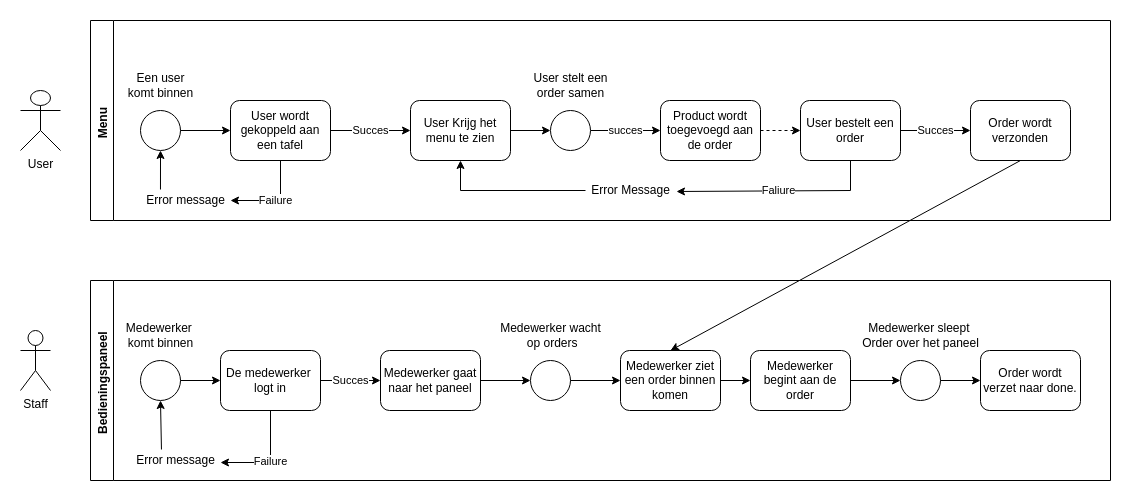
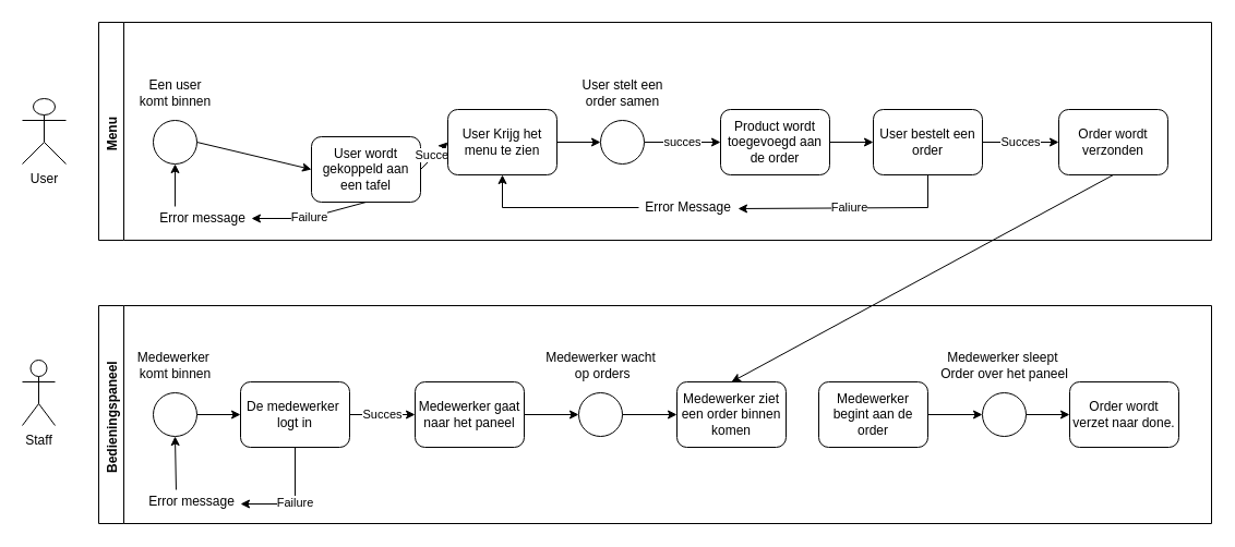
  <mxCell id="0" />
  <mxCell id="1" parent="0" />
  <mxCell id="2" value="Menu " style="swimlane;horizontal=0;" vertex="1" parent="1"><mxGeometry x="90" y="20" width="1020" height="200" as="geometry" /></mxCell>
  <mxCell id="3" value="" style="ellipse;whiteSpace=wrap;html=1;" vertex="1" parent="2"><mxGeometry x="50" y="90" width="40" height="40" as="geometry" /></mxCell>
  <mxCell id="4" value="Een user &lt;br&gt;komt binnen" style="text;html=1;align=center;verticalAlign=middle;resizable=0;points=[];autosize=1;strokeColor=none;fillColor=none;" vertex="1" parent="2"><mxGeometry x="30" y="50" width="80" height="30" as="geometry" /></mxCell>
  <mxCell id="5" value="" style="endArrow=classic;html=1;rounded=0;exitX=1;exitY=0.5;exitDx=0;exitDy=0;entryX=0;entryY=0.5;entryDx=0;entryDy=0;" edge="1" parent="2" source="3" target="6"><mxGeometry width="50" height="50" relative="1" as="geometry"><mxPoint x="150" y="140" as="sourcePoint" /><mxPoint x="170" y="117" as="targetPoint" /></mxGeometry></mxCell>
- <mxCell id="6" value="User wordt gekoppeld aan een tafel" style="rounded=1;whiteSpace=wrap;html=1;" vertex="1" parent="2"><mxGeometry x="140" y="80" width="100" height="60" as="geometry" /></mxCell>
+ <mxCell id="6" value="User wordt gekoppeld aan een tafel" style="rounded=1;whiteSpace=wrap;html=1;" vertex="1" parent="2"><mxGeometry x="195" y="105" width="100" height="60" as="geometry" /></mxCell>
  <mxCell id="7" value="Succes" style="endArrow=classic;html=1;rounded=0;exitX=1;exitY=0.5;exitDx=0;exitDy=0;entryX=0;entryY=0.5;entryDx=0;entryDy=0;" edge="1" parent="2" source="6" target="11"><mxGeometry width="50" height="50" relative="1" as="geometry"><mxPoint x="320" y="140" as="sourcePoint" /><mxPoint x="330" y="110" as="targetPoint" /></mxGeometry></mxCell>
  <mxCell id="8" value="Failure" style="endArrow=classic;html=1;rounded=0;exitX=0.5;exitY=1;exitDx=0;exitDy=0;" edge="1" parent="2" source="6"><mxGeometry width="50" height="50" relative="1" as="geometry"><mxPoint x="160" y="210" as="sourcePoint" /><mxPoint x="140" y="180" as="targetPoint" /><Array as="points"><mxPoint x="190" y="180" /></Array></mxGeometry></mxCell>
  <mxCell id="9" value="Error message" style="text;html=1;align=center;verticalAlign=middle;resizable=0;points=[];autosize=1;strokeColor=none;fillColor=none;" vertex="1" parent="2"><mxGeometry x="50" y="170" width="90" height="20" as="geometry" /></mxCell>
  <mxCell id="10" value="" style="endArrow=classic;html=1;rounded=0;exitX=0.222;exitY=-0.05;exitDx=0;exitDy=0;exitPerimeter=0;entryX=0.5;entryY=1;entryDx=0;entryDy=0;" edge="1" parent="2" source="9" target="3"><mxGeometry width="50" height="50" relative="1" as="geometry"><mxPoint x="250" y="220" as="sourcePoint" /><mxPoint x="300" y="170" as="targetPoint" /></mxGeometry></mxCell>
  <mxCell id="11" value="User Krijg het menu te zien" style="rounded=1;whiteSpace=wrap;html=1;" vertex="1" parent="2"><mxGeometry x="320" y="80" width="100" height="60" as="geometry" /></mxCell>
  <mxCell id="12" value="" style="endArrow=classic;html=1;rounded=0;exitX=1;exitY=0.5;exitDx=0;exitDy=0;entryX=0;entryY=0.5;entryDx=0;entryDy=0;" edge="1" parent="2" source="11" target="16"><mxGeometry width="50" height="50" relative="1" as="geometry"><mxPoint x="460" y="140" as="sourcePoint" /><mxPoint x="460" y="160" as="targetPoint" /><Array as="points" /></mxGeometry></mxCell>
- <mxCell id="13" value="" style="edgeStyle=orthogonalEdgeStyle;rounded=0;orthogonalLoop=1;jettySize=auto;html=1;entryX=0;entryY=0.5;entryDx=0;entryDy=0;dashed=1;" edge="1" parent="2" source="14" target="18"><mxGeometry relative="1" as="geometry"><mxPoint x="720" y="110" as="targetPoint" /></mxGeometry></mxCell>
+ <mxCell id="13" value="" style="edgeStyle=orthogonalEdgeStyle;rounded=0;orthogonalLoop=1;jettySize=auto;html=1;entryX=0;entryY=0.5;entryDx=0;entryDy=0;" edge="1" parent="2" source="14" target="18"><mxGeometry relative="1" as="geometry"><mxPoint x="720" y="110" as="targetPoint" /></mxGeometry></mxCell>
  <mxCell id="14" value="Product wordt toegevoegd aan de order" style="rounded=1;whiteSpace=wrap;html=1;" vertex="1" parent="2"><mxGeometry x="570" y="80" width="100" height="60" as="geometry" /></mxCell>
  <mxCell id="15" value="succes" style="edgeStyle=orthogonalEdgeStyle;rounded=0;orthogonalLoop=1;jettySize=auto;html=1;" edge="1" parent="2" source="16" target="14"><mxGeometry relative="1" as="geometry" /></mxCell>
  <mxCell id="16" value="" style="ellipse;whiteSpace=wrap;html=1;" vertex="1" parent="2"><mxGeometry x="460" y="90" width="40" height="40" as="geometry" /></mxCell>
  <mxCell id="17" value="User stelt een &lt;br&gt;order samen" style="text;html=1;align=center;verticalAlign=middle;resizable=0;points=[];autosize=1;strokeColor=none;fillColor=none;" vertex="1" parent="2"><mxGeometry x="435" y="50" width="90" height="30" as="geometry" /></mxCell>
  <mxCell id="18" value="User bestelt een order" style="rounded=1;whiteSpace=wrap;html=1;" vertex="1" parent="2"><mxGeometry x="710" y="80" width="100" height="60" as="geometry" /></mxCell>
  <mxCell id="19" value="Succes" style="endArrow=classic;html=1;rounded=0;exitX=1;exitY=0.5;exitDx=0;exitDy=0;entryX=0;entryY=0.5;entryDx=0;entryDy=0;" edge="1" parent="2" source="18" target="20"><mxGeometry width="50" height="50" relative="1" as="geometry"><mxPoint x="890" y="130" as="sourcePoint" /><mxPoint x="900" y="110" as="targetPoint" /></mxGeometry></mxCell>
  <mxCell id="20" value="Order wordt verzonden" style="rounded=1;whiteSpace=wrap;html=1;" vertex="1" parent="2"><mxGeometry x="880" y="80" width="100" height="60" as="geometry" /></mxCell>
  <mxCell id="21" value="Bedieningspaneel " style="swimlane;horizontal=0;" vertex="1" parent="1"><mxGeometry x="90" y="280" width="1020" height="200" as="geometry" /></mxCell>
  <mxCell id="22" value="" style="ellipse;whiteSpace=wrap;html=1;" vertex="1" parent="21"><mxGeometry x="50" y="80" width="40" height="40" as="geometry" /></mxCell>
  <mxCell id="23" value="Medewerker&amp;nbsp;&lt;br&gt;komt binnen" style="text;html=1;align=center;verticalAlign=middle;resizable=0;points=[];autosize=1;strokeColor=none;fillColor=none;" vertex="1" parent="21"><mxGeometry x="30" y="40" width="80" height="30" as="geometry" /></mxCell>
  <mxCell id="24" value="De medewerker&amp;nbsp; logt in" style="rounded=1;whiteSpace=wrap;html=1;" vertex="1" parent="21"><mxGeometry x="130" y="70" width="100" height="60" as="geometry" /></mxCell>
  <mxCell id="25" value="" style="endArrow=classic;html=1;rounded=0;exitX=1;exitY=0.5;exitDx=0;exitDy=0;entryX=0;entryY=0.5;entryDx=0;entryDy=0;" edge="1" parent="21" source="22" target="24"><mxGeometry width="50" height="50" relative="1" as="geometry"><mxPoint x="870" as="sourcePoint" /><mxPoint x="170" y="100" as="targetPoint" /></mxGeometry></mxCell>
  <mxCell id="26" value="Failure" style="endArrow=classic;html=1;rounded=0;exitX=0.5;exitY=1;exitDx=0;exitDy=0;entryX=1;entryY=0.6;entryDx=0;entryDy=0;entryPerimeter=0;" edge="1" parent="21" source="24" target="27"><mxGeometry width="50" height="50" relative="1" as="geometry"><mxPoint x="310" y="170" as="sourcePoint" /><mxPoint x="110" y="180" as="targetPoint" /><Array as="points"><mxPoint x="180" y="182" /></Array></mxGeometry></mxCell>
  <mxCell id="27" value="Error message" style="text;html=1;align=center;verticalAlign=middle;resizable=0;points=[];autosize=1;strokeColor=none;fillColor=none;" vertex="1" parent="21"><mxGeometry x="40" y="170" width="90" height="20" as="geometry" /></mxCell>
  <mxCell id="28" value="" style="endArrow=classic;html=1;rounded=0;exitX=0.344;exitY=-0.05;exitDx=0;exitDy=0;exitPerimeter=0;entryX=0.5;entryY=1;entryDx=0;entryDy=0;" edge="1" parent="21" source="27" target="22"><mxGeometry width="50" height="50" relative="1" as="geometry"><mxPoint x="90" y="180" as="sourcePoint" /><mxPoint x="140" y="130" as="targetPoint" /></mxGeometry></mxCell>
  <mxCell id="29" value="Succes" style="endArrow=classic;html=1;rounded=0;exitX=1;exitY=0.5;exitDx=0;exitDy=0;entryX=0;entryY=0.5;entryDx=0;entryDy=0;" edge="1" parent="21" source="24" target="30"><mxGeometry width="50" height="50" relative="1" as="geometry"><mxPoint x="290" y="130" as="sourcePoint" /><mxPoint x="310" y="100" as="targetPoint" /></mxGeometry></mxCell>
  <mxCell id="30" value="Medewerker gaat naar het paneel" style="rounded=1;whiteSpace=wrap;html=1;" vertex="1" parent="21"><mxGeometry x="290" y="70" width="100" height="60" as="geometry" /></mxCell>
  <mxCell id="31" value="" style="endArrow=classic;html=1;rounded=0;exitX=1;exitY=0.5;exitDx=0;exitDy=0;entryX=0;entryY=0.5;entryDx=0;entryDy=0;" edge="1" parent="21" source="30" target="32"><mxGeometry width="50" height="50" relative="1" as="geometry"><mxPoint x="540" y="110" as="sourcePoint" /><mxPoint x="460" y="100" as="targetPoint" /></mxGeometry></mxCell>
  <mxCell id="32" value="" style="ellipse;whiteSpace=wrap;html=1;" vertex="1" parent="21"><mxGeometry x="440" y="80" width="40" height="40" as="geometry" /></mxCell>
  <mxCell id="33" value="Medewerker wacht&lt;br&gt;&amp;nbsp;op orders" style="text;html=1;align=center;verticalAlign=middle;resizable=0;points=[];autosize=1;strokeColor=none;fillColor=none;" vertex="1" parent="21"><mxGeometry x="400" y="40" width="120" height="30" as="geometry" /></mxCell>
  <mxCell id="34" value="" style="endArrow=classic;html=1;rounded=0;exitX=1;exitY=0.5;exitDx=0;exitDy=0;entryX=0;entryY=0.5;entryDx=0;entryDy=0;" edge="1" parent="21" source="32" target="35"><mxGeometry width="50" height="50" relative="1" as="geometry"><mxPoint x="520" y="150" as="sourcePoint" /><mxPoint x="560" y="100" as="targetPoint" /><Array as="points"><mxPoint x="530" y="100" /></Array></mxGeometry></mxCell>
  <mxCell id="35" value="Medewerker ziet een order binnen komen" style="rounded=1;whiteSpace=wrap;html=1;" vertex="1" parent="21"><mxGeometry x="530" y="70" width="100" height="60" as="geometry" /></mxCell>
- <mxCell id="36" value="" style="endArrow=classic;html=1;rounded=0;exitX=1;exitY=0.5;exitDx=0;exitDy=0;entryX=0;entryY=0.5;entryDx=0;entryDy=0;" edge="1" parent="21" source="35" target="37"><mxGeometry width="50" height="50" relative="1" as="geometry"><mxPoint x="700" y="150" as="sourcePoint" /><mxPoint x="750" y="100" as="targetPoint" /></mxGeometry></mxCell>
  <mxCell id="37" value="Medewerker begint aan de order" style="rounded=1;whiteSpace=wrap;html=1;" vertex="1" parent="21"><mxGeometry x="660" y="70" width="100" height="60" as="geometry" /></mxCell>
  <mxCell id="38" value="" style="endArrow=classic;html=1;rounded=0;exitX=1;exitY=0.5;exitDx=0;exitDy=0;entryX=0;entryY=0.5;entryDx=0;entryDy=0;" edge="1" parent="21" source="37" target="39"><mxGeometry width="50" height="50" relative="1" as="geometry"><mxPoint x="860" y="130" as="sourcePoint" /><mxPoint x="840" y="100" as="targetPoint" /></mxGeometry></mxCell>
  <mxCell id="39" value="" style="ellipse;whiteSpace=wrap;html=1;" vertex="1" parent="21"><mxGeometry x="810" y="80" width="40" height="40" as="geometry" /></mxCell>
  <mxCell id="40" value="Medewerker sleept&amp;nbsp;&lt;br&gt;Order over het paneel" style="text;html=1;align=center;verticalAlign=middle;resizable=0;points=[];autosize=1;strokeColor=none;fillColor=none;" vertex="1" parent="21"><mxGeometry x="765" y="40" width="130" height="30" as="geometry" /></mxCell>
  <mxCell id="41" value="" style="endArrow=classic;html=1;rounded=0;exitX=1;exitY=0.5;exitDx=0;exitDy=0;entryX=0;entryY=0.5;entryDx=0;entryDy=0;" edge="1" parent="21" source="39" target="42"><mxGeometry width="50" height="50" relative="1" as="geometry"><mxPoint x="870" y="160" as="sourcePoint" /><mxPoint x="870" y="130" as="targetPoint" /></mxGeometry></mxCell>
  <mxCell id="42" value="Order wordt verzet naar done." style="rounded=1;whiteSpace=wrap;html=1;" vertex="1" parent="21"><mxGeometry x="890" y="70" width="100" height="60" as="geometry" /></mxCell>
  <mxCell id="43" value="User" style="shape=umlActor;verticalLabelPosition=bottom;verticalAlign=top;html=1;outlineConnect=0;" vertex="1" parent="1"><mxGeometry x="20" y="90" width="40" height="60" as="geometry" /></mxCell>
  <mxCell id="44" value="Staff" style="shape=umlActor;verticalLabelPosition=bottom;verticalAlign=top;html=1;outlineConnect=0;" vertex="1" parent="1"><mxGeometry x="20" y="330" width="30" height="60" as="geometry" /></mxCell>
  <mxCell id="45" value="" style="edgeStyle=orthogonalEdgeStyle;rounded=0;orthogonalLoop=1;jettySize=auto;html=1;" edge="1" parent="1" source="46" target="11"><mxGeometry relative="1" as="geometry" /></mxCell>
  <mxCell id="46" value="Error Message" style="text;html=1;align=center;verticalAlign=middle;resizable=0;points=[];autosize=1;strokeColor=none;fillColor=none;" vertex="1" parent="1"><mxGeometry x="585" y="180" width="90" height="20" as="geometry" /></mxCell>
  <mxCell id="47" value="Faliure" style="endArrow=classic;html=1;rounded=0;exitX=0.5;exitY=1;exitDx=0;exitDy=0;entryX=1.011;entryY=0.55;entryDx=0;entryDy=0;entryPerimeter=0;" edge="1" parent="1" source="18" target="46"><mxGeometry width="50" height="50" relative="1" as="geometry"><mxPoint x="790" y="230" as="sourcePoint" /><mxPoint x="700" y="190" as="targetPoint" /><Array as="points"><mxPoint x="850" y="190" /></Array></mxGeometry></mxCell>
  <mxCell id="48" value="" style="endArrow=classic;html=1;rounded=0;exitX=0.5;exitY=1;exitDx=0;exitDy=0;entryX=0.5;entryY=0;entryDx=0;entryDy=0;" edge="1" parent="1" source="20" target="35"><mxGeometry width="50" height="50" relative="1" as="geometry"><mxPoint x="950" y="300" as="sourcePoint" /><mxPoint x="1000" y="250" as="targetPoint" /></mxGeometry></mxCell>
